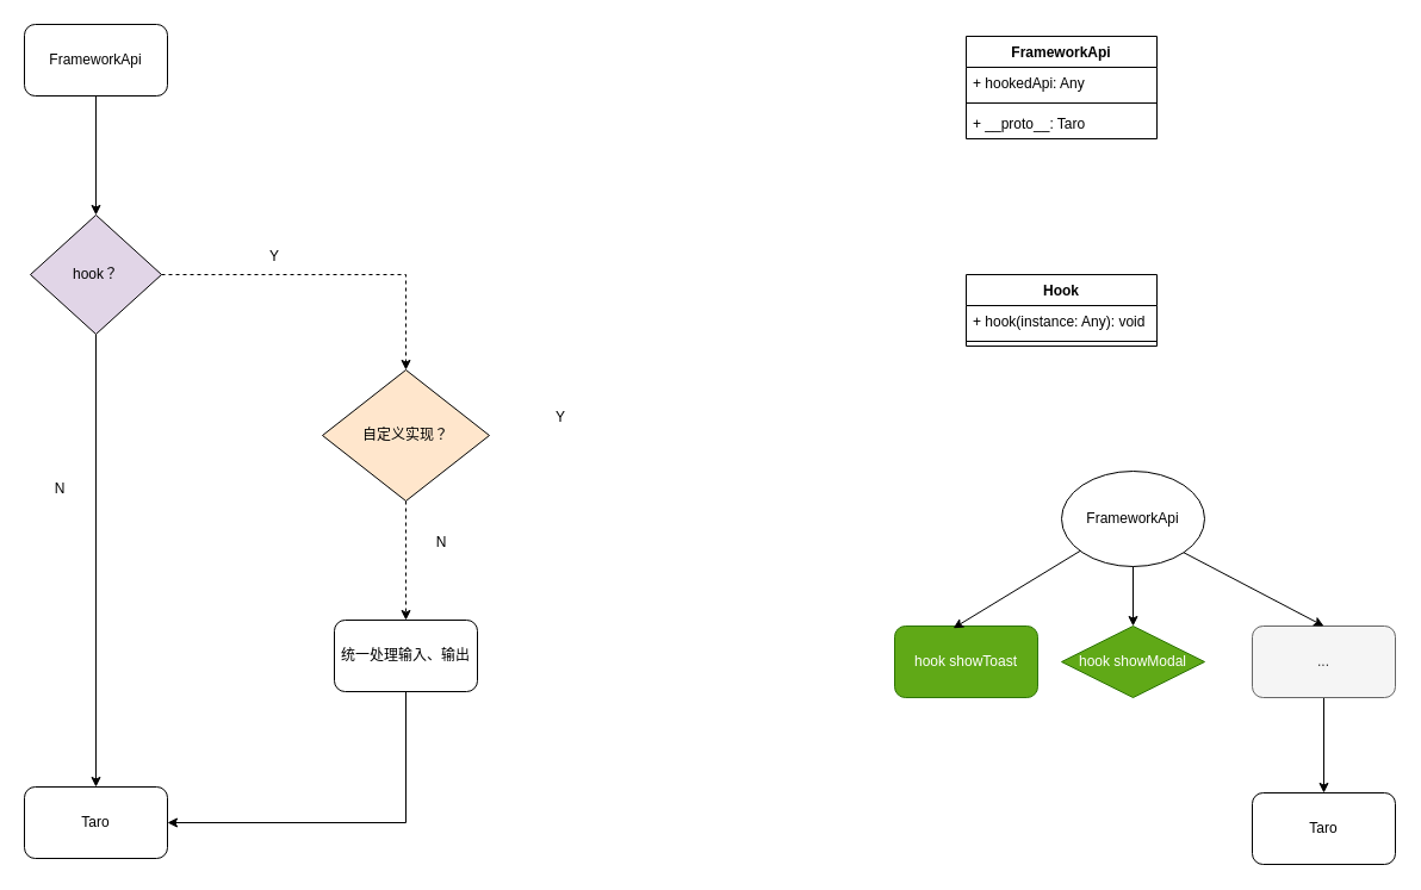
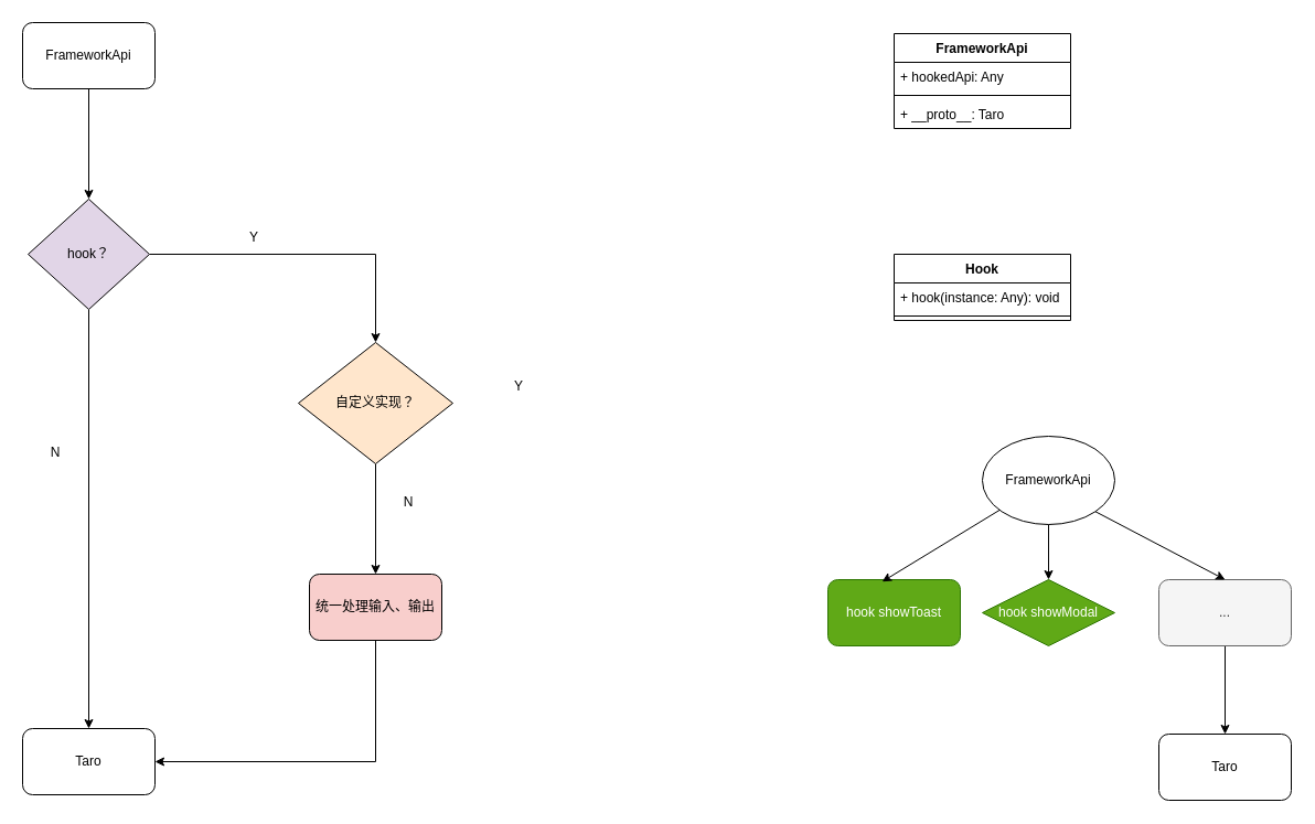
  <mxCell id="0" />
  <mxCell id="1" parent="0" />
  <mxCell id="2" style="edgeStyle=orthogonalEdgeStyle;rounded=0;orthogonalLoop=1;jettySize=auto;html=1;" edge="1" parent="1" source="3" target="7"><mxGeometry relative="1" as="geometry" /></mxCell>
  <mxCell id="3" value="FrameworkApi" style="rounded=1;whiteSpace=wrap;html=1;" vertex="1" parent="1"><mxGeometry x="20" y="20" width="120" height="60" as="geometry" /></mxCell>
  <mxCell id="4" value="Taro" style="rounded=1;whiteSpace=wrap;html=1;" vertex="1" parent="1"><mxGeometry x="20" y="660" width="120" height="60" as="geometry" /></mxCell>
  <mxCell id="5" style="edgeStyle=orthogonalEdgeStyle;rounded=0;orthogonalLoop=1;jettySize=auto;html=1;exitX=0.5;exitY=1;exitDx=0;exitDy=0;entryX=0.5;entryY=0;entryDx=0;entryDy=0;" edge="1" parent="1" source="7" target="4"><mxGeometry relative="1" as="geometry" /></mxCell>
- <mxCell id="6" style="edgeStyle=orthogonalEdgeStyle;rounded=0;orthogonalLoop=1;jettySize=auto;html=1;exitX=1;exitY=0.5;exitDx=0;exitDy=0;entryX=0.5;entryY=0;entryDx=0;entryDy=0;dashed=1;" edge="1" parent="1" source="7" target="9"><mxGeometry relative="1" as="geometry" /></mxCell>
+ <mxCell id="6" style="edgeStyle=orthogonalEdgeStyle;rounded=0;orthogonalLoop=1;jettySize=auto;html=1;exitX=1;exitY=0.5;exitDx=0;exitDy=0;entryX=0.5;entryY=0;entryDx=0;entryDy=0;" edge="1" parent="1" source="7" target="9"><mxGeometry relative="1" as="geometry" /></mxCell>
  <mxCell id="7" value="hook？" style="rhombus;whiteSpace=wrap;html=1;fillColor=#e1d5e7;" vertex="1" parent="1"><mxGeometry x="25" y="180" width="110" height="100" as="geometry" /></mxCell>
- <mxCell id="8" style="edgeStyle=orthogonalEdgeStyle;rounded=0;orthogonalLoop=1;jettySize=auto;html=1;exitX=0.5;exitY=1;exitDx=0;exitDy=0;dashed=1;" edge="1" parent="1" source="9" target="18"><mxGeometry relative="1" as="geometry" /></mxCell>
+ <mxCell id="8" style="edgeStyle=orthogonalEdgeStyle;rounded=0;orthogonalLoop=1;jettySize=auto;html=1;exitX=0.5;exitY=1;exitDx=0;exitDy=0;" edge="1" parent="1" source="9" target="18"><mxGeometry relative="1" as="geometry" /></mxCell>
  <mxCell id="9" value="自定义实现？" style="rhombus;whiteSpace=wrap;html=1;fillColor=#ffe6cc;" vertex="1" parent="1"><mxGeometry x="270" y="310" width="140" height="110" as="geometry" /></mxCell>
  <mxCell id="10" value="FrameworkApi" style="swimlane;fontStyle=1;align=center;verticalAlign=top;childLayout=stackLayout;horizontal=1;startSize=26;horizontalStack=0;resizeParent=1;resizeParentMax=0;resizeLast=0;collapsible=1;marginBottom=0;" vertex="1" parent="1"><mxGeometry x="810" y="30" width="160" height="86" as="geometry" /></mxCell>
  <mxCell id="11" value="+ hookedApi: Any" style="text;strokeColor=none;fillColor=none;align=left;verticalAlign=top;spacingLeft=4;spacingRight=4;overflow=hidden;rotatable=0;points=[[0,0.5],[1,0.5]];portConstraint=eastwest;" vertex="1" parent="10"><mxGeometry y="26" width="160" height="26" as="geometry" /></mxCell>
  <mxCell id="12" value="" style="line;strokeWidth=1;fillColor=none;align=left;verticalAlign=middle;spacingTop=-1;spacingLeft=3;spacingRight=3;rotatable=0;labelPosition=right;points=[];portConstraint=eastwest;" vertex="1" parent="10"><mxGeometry y="52" width="160" height="8" as="geometry" /></mxCell>
  <mxCell id="13" value="+ __proto__: Taro" style="text;strokeColor=none;fillColor=none;align=left;verticalAlign=top;spacingLeft=4;spacingRight=4;overflow=hidden;rotatable=0;points=[[0,0.5],[1,0.5]];portConstraint=eastwest;" vertex="1" parent="10"><mxGeometry y="60" width="160" height="26" as="geometry" /></mxCell>
  <mxCell id="14" value="Hook" style="swimlane;fontStyle=1;align=center;verticalAlign=top;childLayout=stackLayout;horizontal=1;startSize=26;horizontalStack=0;resizeParent=1;resizeParentMax=0;resizeLast=0;collapsible=1;marginBottom=0;" vertex="1" parent="1"><mxGeometry x="810" y="230" width="160" height="60" as="geometry" /></mxCell>
  <mxCell id="15" value="+ hook(instance: Any): void" style="text;strokeColor=none;fillColor=none;align=left;verticalAlign=top;spacingLeft=4;spacingRight=4;overflow=hidden;rotatable=0;points=[[0,0.5],[1,0.5]];portConstraint=eastwest;" vertex="1" parent="14"><mxGeometry y="26" width="160" height="26" as="geometry" /></mxCell>
  <mxCell id="16" value="" style="line;strokeWidth=1;fillColor=none;align=left;verticalAlign=middle;spacingTop=-1;spacingLeft=3;spacingRight=3;rotatable=0;labelPosition=right;points=[];portConstraint=eastwest;" vertex="1" parent="14"><mxGeometry y="52" width="160" height="8" as="geometry" /></mxCell>
  <mxCell id="17" style="edgeStyle=orthogonalEdgeStyle;rounded=0;orthogonalLoop=1;jettySize=auto;html=1;exitX=0.5;exitY=1;exitDx=0;exitDy=0;entryX=1;entryY=0.5;entryDx=0;entryDy=0;" edge="1" parent="1" source="18" target="4"><mxGeometry relative="1" as="geometry" /></mxCell>
- <mxCell id="18" value="统一处理输入、输出" style="rounded=1;whiteSpace=wrap;html=1;" vertex="1" parent="1"><mxGeometry x="280" y="520" width="120" height="60" as="geometry" /></mxCell>
+ <mxCell id="18" value="统一处理输入、输出" style="rounded=1;whiteSpace=wrap;html=1;fillColor=#f8cecc;" vertex="1" parent="1"><mxGeometry x="280" y="520" width="120" height="60" as="geometry" /></mxCell>
  <mxCell id="19" value="&lt;span&gt;FrameworkApi&lt;/span&gt;" style="ellipse;whiteSpace=wrap;html=1;" vertex="1" parent="1"><mxGeometry x="890" y="395" width="120" height="80" as="geometry" /></mxCell>
  <mxCell id="20" value="hook showToast" style="rounded=1;whiteSpace=wrap;html=1;fillColor=#60a917;strokeColor=#2D7600;fontColor=#ffffff;" vertex="1" parent="1"><mxGeometry x="750" y="525" width="120" height="60" as="geometry" /></mxCell>
  <mxCell id="21" value="hook showModal" style="rhombus;whiteSpace=wrap;html=1;fillColor=#60a917;strokeColor=#2D7600;fontColor=#ffffff;" vertex="1" parent="1"><mxGeometry x="890" y="525" width="120" height="60" as="geometry" /></mxCell>
  <mxCell id="22" value="" style="endArrow=classic;html=1;rounded=0;entryX=0.41;entryY=0.03;entryDx=0;entryDy=0;entryPerimeter=0;" edge="1" parent="1" source="19" target="20"><mxGeometry width="50" height="50" relative="1" as="geometry"><mxPoint x="580" y="435" as="sourcePoint" /><mxPoint x="630" y="385" as="targetPoint" /></mxGeometry></mxCell>
  <mxCell id="23" value="" style="endArrow=classic;html=1;rounded=0;exitX=0.5;exitY=1;exitDx=0;exitDy=0;entryX=0.5;entryY=0;entryDx=0;entryDy=0;" edge="1" parent="1" source="19" target="21"><mxGeometry width="50" height="50" relative="1" as="geometry"><mxPoint x="580" y="435" as="sourcePoint" /><mxPoint x="630" y="385" as="targetPoint" /></mxGeometry></mxCell>
  <mxCell id="24" style="edgeStyle=orthogonalEdgeStyle;rounded=0;orthogonalLoop=1;jettySize=auto;html=1;exitX=0.5;exitY=1;exitDx=0;exitDy=0;entryX=0.5;entryY=0;entryDx=0;entryDy=0;" edge="1" parent="1" source="25" target="26"><mxGeometry relative="1" as="geometry" /></mxCell>
  <mxCell id="25" value="..." style="rounded=1;whiteSpace=wrap;html=1;fillColor=#f5f5f5;fontColor=#333333;strokeColor=#666666;" vertex="1" parent="1"><mxGeometry x="1050" y="525" width="120" height="60" as="geometry" /></mxCell>
  <mxCell id="26" value="Taro" style="rounded=1;whiteSpace=wrap;html=1;" vertex="1" parent="1"><mxGeometry x="1050" y="665" width="120" height="60" as="geometry" /></mxCell>
  <mxCell id="27" value="" style="endArrow=classic;html=1;rounded=0;exitX=1;exitY=1;exitDx=0;exitDy=0;entryX=0.5;entryY=0;entryDx=0;entryDy=0;" edge="1" parent="1" source="19" target="25"><mxGeometry width="50" height="50" relative="1" as="geometry"><mxPoint x="580" y="435" as="sourcePoint" /><mxPoint x="630" y="385" as="targetPoint" /></mxGeometry></mxCell>
  <mxCell id="28" value="N" style="text;html=1;strokeColor=none;fillColor=none;align=center;verticalAlign=middle;whiteSpace=wrap;rounded=0;" vertex="1" parent="1"><mxGeometry x="20" y="395" width="60" height="30" as="geometry" /></mxCell>
  <mxCell id="29" value="Y" style="text;html=1;strokeColor=none;fillColor=none;align=center;verticalAlign=middle;whiteSpace=wrap;rounded=0;" vertex="1" parent="1"><mxGeometry x="200" y="200" width="60" height="30" as="geometry" /></mxCell>
  <mxCell id="30" value="Y" style="text;html=1;strokeColor=none;fillColor=none;align=center;verticalAlign=middle;whiteSpace=wrap;rounded=0;" vertex="1" parent="1"><mxGeometry x="440" y="335" width="60" height="30" as="geometry" /></mxCell>
  <mxCell id="31" value="N" style="text;html=1;strokeColor=none;fillColor=none;align=center;verticalAlign=middle;whiteSpace=wrap;rounded=0;" vertex="1" parent="1"><mxGeometry x="340" y="440" width="60" height="30" as="geometry" /></mxCell>
